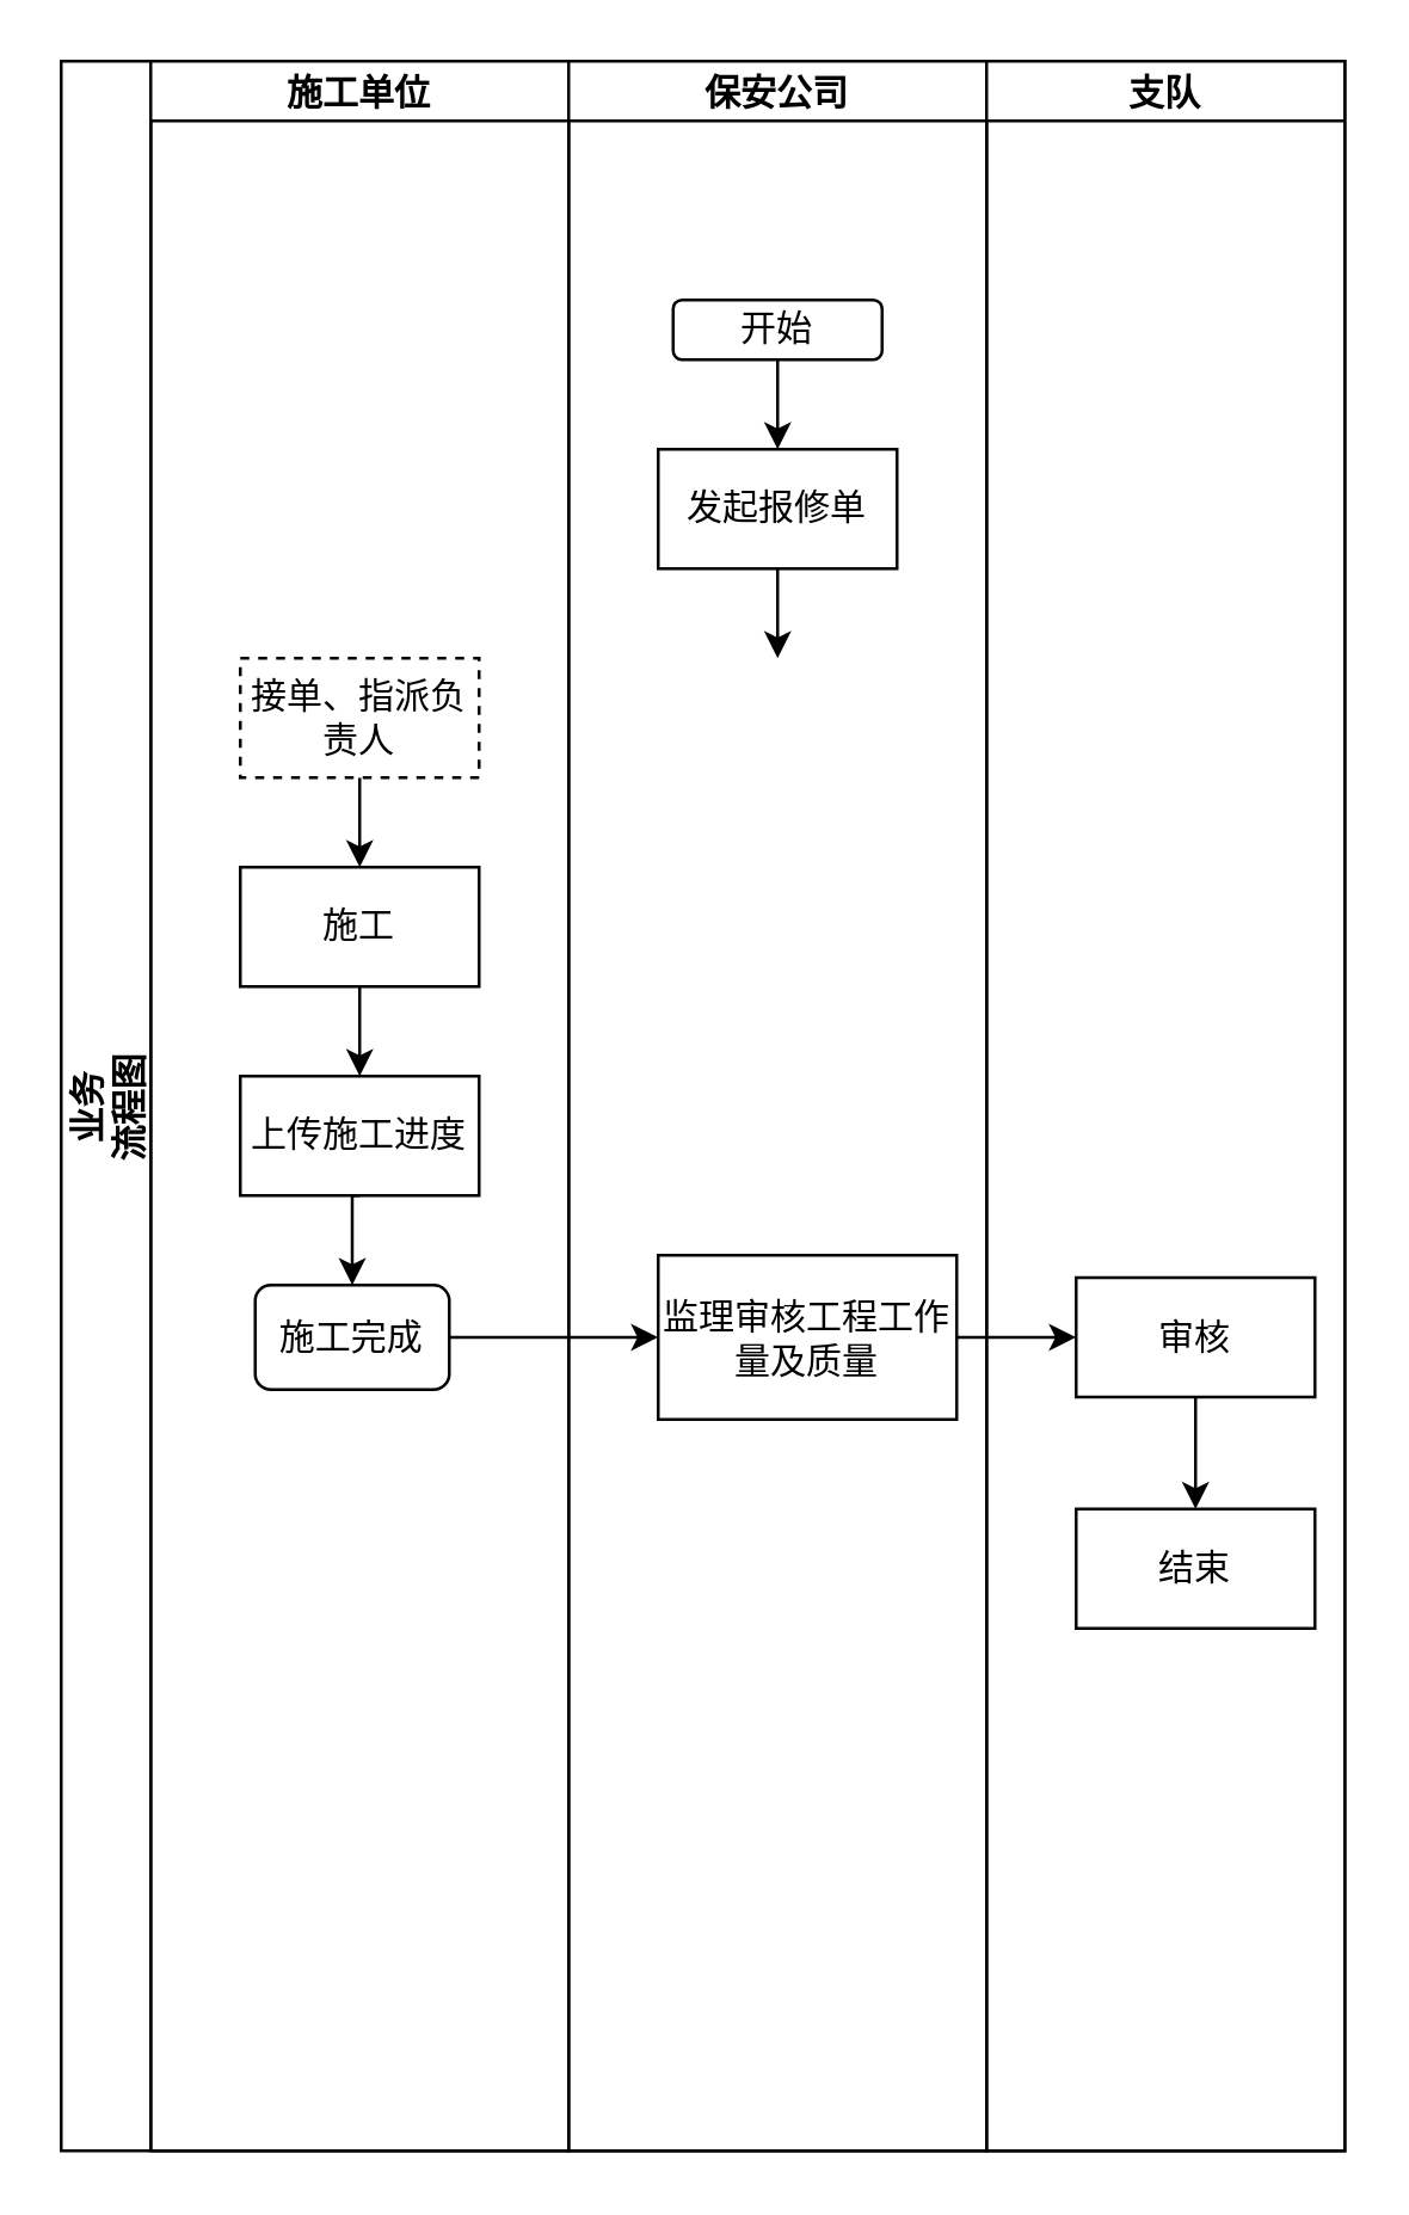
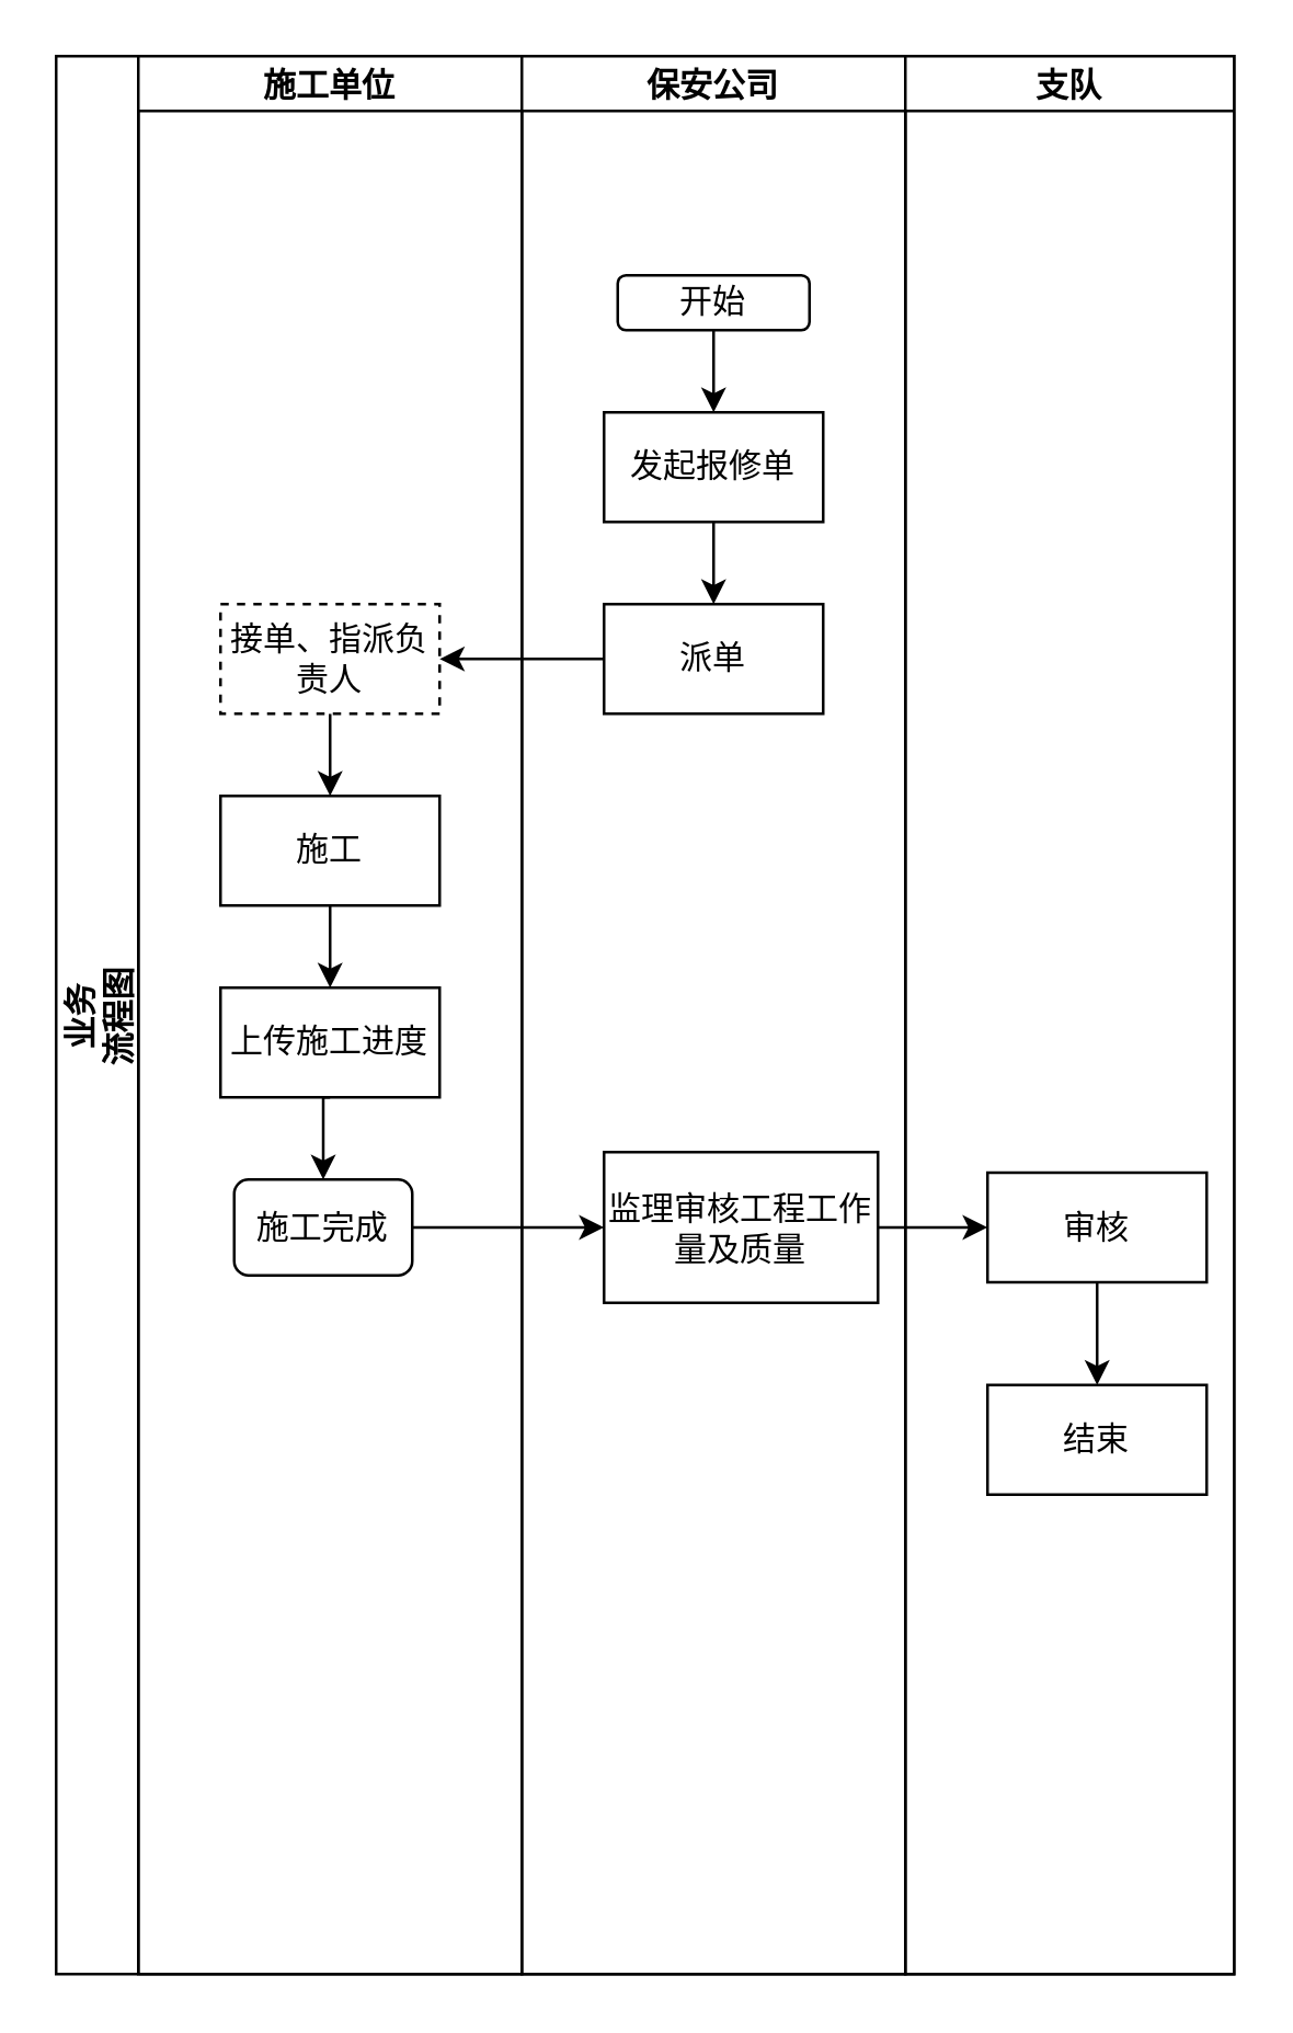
  <mxCell id="0" />
  <mxCell id="1" parent="0" />
  <mxCell id="2" value="业务&#10;流程图" style="swimlane;childLayout=stackLayout;resizeParent=1;resizeParentMax=0;startSize=30;horizontal=0;horizontalStack=1;" parent="1" vertex="1"><mxGeometry x="20" y="20" width="430" height="700" as="geometry"><mxRectangle x="110" y="230" width="40" height="60" as="alternateBounds" /></mxGeometry></mxCell>
  <mxCell id="3" value="施工单位" style="swimlane;startSize=20;" parent="2" vertex="1"><mxGeometry x="30" width="140" height="700" as="geometry" /></mxCell>
  <mxCell id="4" style="edgeStyle=orthogonalEdgeStyle;rounded=0;orthogonalLoop=1;jettySize=auto;html=1;exitX=0.5;exitY=1;exitDx=0;exitDy=0;entryX=0.5;entryY=0;entryDx=0;entryDy=0;" parent="3" source="5" target="7" edge="1"><mxGeometry relative="1" as="geometry" /></mxCell>
  <mxCell id="5" value="接单、指派负责人" style="rounded=0;whiteSpace=wrap;html=1;dashed=1;" parent="3" vertex="1"><mxGeometry x="30" y="200" width="80" height="40" as="geometry" /></mxCell>
  <mxCell id="6" style="edgeStyle=orthogonalEdgeStyle;rounded=0;orthogonalLoop=1;jettySize=auto;html=1;exitX=0.5;exitY=1;exitDx=0;exitDy=0;entryX=0.5;entryY=0;entryDx=0;entryDy=0;" parent="3" source="7" target="9" edge="1"><mxGeometry relative="1" as="geometry" /></mxCell>
  <mxCell id="7" value="施工" style="rounded=0;whiteSpace=wrap;html=1;" parent="3" vertex="1"><mxGeometry x="30" y="270" width="80" height="40" as="geometry" /></mxCell>
  <mxCell id="8" style="edgeStyle=orthogonalEdgeStyle;rounded=0;orthogonalLoop=1;jettySize=auto;html=1;exitX=0.5;exitY=1;exitDx=0;exitDy=0;entryX=0.5;entryY=0;entryDx=0;entryDy=0;" parent="3" source="9" target="10" edge="1"><mxGeometry relative="1" as="geometry" /></mxCell>
  <mxCell id="9" value="上传施工进度" style="rounded=0;whiteSpace=wrap;html=1;" parent="3" vertex="1"><mxGeometry x="30" y="340" width="80" height="40" as="geometry" /></mxCell>
  <mxCell id="10" value="施工完成" style="rounded=1;whiteSpace=wrap;html=1;" parent="3" vertex="1"><mxGeometry x="35" y="410" width="65" height="35" as="geometry" /></mxCell>
  <mxCell id="11" value="保安公司" style="swimlane;startSize=20;" parent="2" vertex="1"><mxGeometry x="170" width="140" height="700" as="geometry" /></mxCell>
+ <mxCell id="12" value="派单" style="rounded=0;whiteSpace=wrap;html=1;" parent="11" vertex="1"><mxGeometry x="30" y="200" width="80" height="40" as="geometry" /></mxCell>
  <mxCell id="13" value="" style="edgeStyle=orthogonalEdgeStyle;rounded=0;orthogonalLoop=1;jettySize=auto;html=1;" parent="11" source="14" target="15" edge="1"><mxGeometry relative="1" as="geometry" /></mxCell>
  <mxCell id="14" value="开始" style="rounded=1;whiteSpace=wrap;html=1;" parent="11" vertex="1"><mxGeometry x="35" y="80" width="70" height="20" as="geometry" /></mxCell>
  <mxCell id="15" value="发起报修单" style="rounded=0;whiteSpace=wrap;html=1;" parent="11" vertex="1"><mxGeometry x="30" y="130" width="80" height="40" as="geometry" /></mxCell>
  <mxCell id="16" style="edgeStyle=orthogonalEdgeStyle;rounded=0;orthogonalLoop=1;jettySize=auto;html=1;entryX=0.5;entryY=0;entryDx=0;entryDy=0;" parent="11" source="15" edge="1"><mxGeometry relative="1" as="geometry"><mxPoint x="70" y="200" as="targetPoint" /></mxGeometry></mxCell>
  <mxCell id="17" value="监理审核工程工作量及质量" style="rounded=0;whiteSpace=wrap;html=1;" parent="11" vertex="1"><mxGeometry x="30" y="400" width="100" height="55" as="geometry" /></mxCell>
+ <mxCell id="18" style="edgeStyle=orthogonalEdgeStyle;rounded=0;orthogonalLoop=1;jettySize=auto;html=1;entryX=1;entryY=0.5;entryDx=0;entryDy=0;" parent="2" source="12" target="5" edge="1"><mxGeometry relative="1" as="geometry" /></mxCell>
  <mxCell id="19" style="edgeStyle=orthogonalEdgeStyle;rounded=0;orthogonalLoop=1;jettySize=auto;html=1;exitX=1;exitY=0.5;exitDx=0;exitDy=0;entryX=0;entryY=0.5;entryDx=0;entryDy=0;" parent="2" source="10" target="17" edge="1"><mxGeometry relative="1" as="geometry" /></mxCell>
  <mxCell id="20" style="edgeStyle=orthogonalEdgeStyle;rounded=0;orthogonalLoop=1;jettySize=auto;html=1;exitX=1;exitY=0.5;exitDx=0;exitDy=0;entryX=0;entryY=0.5;entryDx=0;entryDy=0;" parent="2" source="17" target="23" edge="1"><mxGeometry relative="1" as="geometry" /></mxCell>
  <mxCell id="21" value="支队" style="swimlane;startSize=20;" parent="2" vertex="1"><mxGeometry x="310" width="120" height="700" as="geometry" /></mxCell>
  <mxCell id="22" style="edgeStyle=orthogonalEdgeStyle;rounded=0;orthogonalLoop=1;jettySize=auto;html=1;entryX=0.5;entryY=0;entryDx=0;entryDy=0;" parent="21" source="23" target="24" edge="1"><mxGeometry relative="1" as="geometry" /></mxCell>
  <mxCell id="23" value="审核" style="rounded=0;whiteSpace=wrap;html=1;" parent="21" vertex="1"><mxGeometry x="30" y="407.5" width="80" height="40" as="geometry" /></mxCell>
  <mxCell id="24" value="结束" style="rounded=0;whiteSpace=wrap;html=1;" parent="21" vertex="1"><mxGeometry x="30" y="485" width="80" height="40" as="geometry" /></mxCell>
